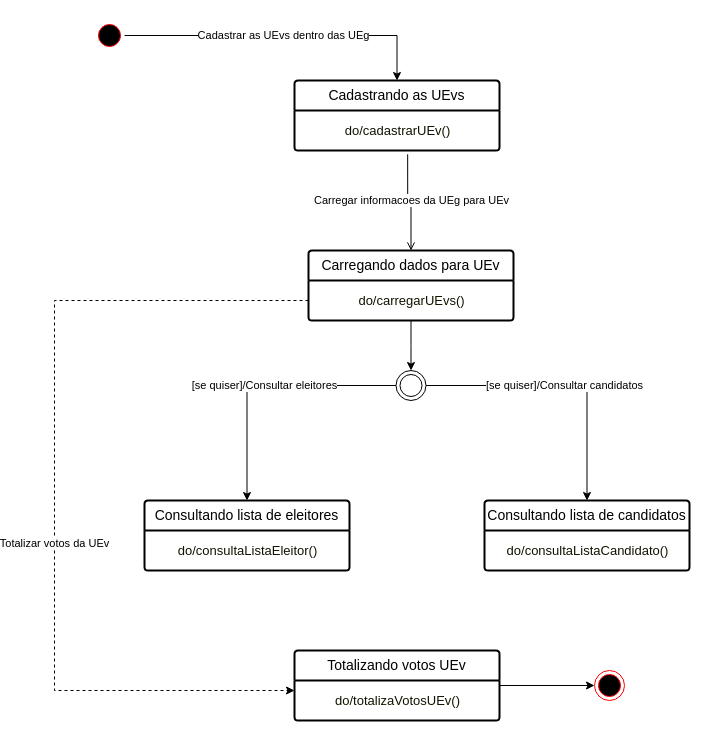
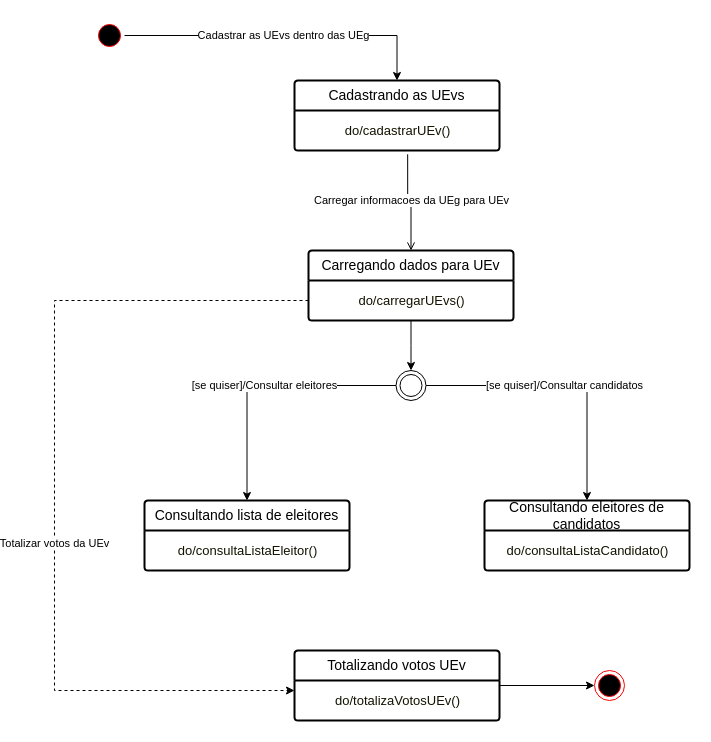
  <mxCell id="0" />
  <mxCell id="1" parent="0" />
  <mxCell id="2" value="Carregar informacoes da UEg para UEv" style="edgeStyle=orthogonalEdgeStyle;rounded=0;orthogonalLoop=1;jettySize=auto;html=1;exitX=0.552;exitY=1.095;exitDx=0;exitDy=0;exitPerimeter=0;endArrow=open;" parent="1" source="8" target="5" edge="1"><mxGeometry relative="1" as="geometry" /></mxCell>
  <mxCell id="3" value="Cadastrar as UEvs dentro das UEg" style="edgeStyle=orthogonalEdgeStyle;rounded=0;orthogonalLoop=1;jettySize=auto;html=1;" parent="1" source="4" target="7" edge="1"><mxGeometry relative="1" as="geometry" /></mxCell>
  <mxCell id="4" value="" style="ellipse;html=1;shape=startState;fillColor=#000000;strokeColor=#ff0000;" parent="1" vertex="1"><mxGeometry x="60" y="20" width="30" height="30" as="geometry" /></mxCell>
  <mxCell id="5" value="Carregando dados para UEv" style="swimlane;childLayout=stackLayout;horizontal=1;startSize=30;horizontalStack=0;rounded=1;fontSize=14;fontStyle=0;strokeWidth=2;resizeParent=0;resizeLast=1;shadow=0;dashed=0;align=center;arcSize=4;whiteSpace=wrap;html=1;" parent="1" vertex="1"><mxGeometry x="274" y="250" width="205" height="70" as="geometry"><mxRectangle x="85" y="200" width="140" height="50" as="alternateBounds" /></mxGeometry></mxCell>
  <mxCell id="6" value="&lt;font style=&quot;font-size: 13px;&quot;&gt;&lt;span style=&quot;background-color: rgb(255, 255, 255); color: rgb(19, 19, 0);&quot;&gt;do/carregarUEvs()&lt;/span&gt;&lt;/font&gt;" style="text;html=1;align=center;verticalAlign=middle;resizable=0;points=[];autosize=1;strokeColor=none;fillColor=none;" parent="5" vertex="1"><mxGeometry y="30" width="205" height="40" as="geometry" /></mxCell>
  <mxCell id="7" value="Cadastrando as UEvs" style="swimlane;childLayout=stackLayout;horizontal=1;startSize=30;horizontalStack=0;rounded=1;fontSize=14;fontStyle=0;strokeWidth=2;resizeParent=0;resizeLast=1;shadow=0;dashed=0;align=center;arcSize=4;whiteSpace=wrap;html=1;" parent="1" vertex="1"><mxGeometry x="260" y="80" width="205" height="70" as="geometry"><mxRectangle x="85" y="200" width="140" height="50" as="alternateBounds" /></mxGeometry></mxCell>
  <mxCell id="8" value="&lt;font style=&quot;font-size: 13px;&quot;&gt;&lt;span style=&quot;background-color: rgb(255, 255, 255); color: rgb(19, 19, 0);&quot;&gt;do/cadastrarUEv()&lt;/span&gt;&lt;/font&gt;" style="text;html=1;align=center;verticalAlign=middle;resizable=0;points=[];autosize=1;strokeColor=none;fillColor=none;" parent="7" vertex="1"><mxGeometry y="30" width="205" height="40" as="geometry" /></mxCell>
  <mxCell id="9" value="Consultando lista de eleitores" style="swimlane;childLayout=stackLayout;horizontal=1;startSize=30;horizontalStack=0;rounded=1;fontSize=14;fontStyle=0;strokeWidth=2;resizeParent=0;resizeLast=1;shadow=0;dashed=0;align=center;arcSize=4;whiteSpace=wrap;html=1;" parent="1" vertex="1"><mxGeometry x="110" y="500" width="205" height="70" as="geometry"><mxRectangle x="85" y="200" width="140" height="50" as="alternateBounds" /></mxGeometry></mxCell>
  <mxCell id="10" value="&lt;font style=&quot;font-size: 13px;&quot;&gt;&lt;span style=&quot;background-color: rgb(255, 255, 255); color: rgb(19, 19, 0);&quot;&gt;do/consultaListaEleitor()&lt;/span&gt;&lt;/font&gt;" style="text;html=1;align=center;verticalAlign=middle;resizable=0;points=[];autosize=1;strokeColor=none;fillColor=none;" parent="9" vertex="1"><mxGeometry y="30" width="205" height="40" as="geometry" /></mxCell>
- <mxCell id="11" value="Consultando lista de candidatos" style="swimlane;childLayout=stackLayout;horizontal=1;startSize=30;horizontalStack=0;rounded=1;fontSize=14;fontStyle=0;strokeWidth=2;resizeParent=0;resizeLast=1;shadow=0;dashed=0;align=center;arcSize=4;whiteSpace=wrap;html=1;" parent="1" vertex="1"><mxGeometry x="450" y="500" width="205" height="70" as="geometry"><mxRectangle x="85" y="200" width="140" height="50" as="alternateBounds" /></mxGeometry></mxCell>
+ <mxCell id="11" value="Consultando eleitores de candidatos" style="swimlane;childLayout=stackLayout;horizontal=1;startSize=30;horizontalStack=0;rounded=1;fontSize=14;fontStyle=0;strokeWidth=2;resizeParent=0;resizeLast=1;shadow=0;dashed=0;align=center;arcSize=4;whiteSpace=wrap;html=1;" parent="1" vertex="1"><mxGeometry x="450" y="500" width="205" height="70" as="geometry"><mxRectangle x="85" y="200" width="140" height="50" as="alternateBounds" /></mxGeometry></mxCell>
  <mxCell id="12" value="&lt;font style=&quot;font-size: 13px;&quot;&gt;&lt;span style=&quot;background-color: rgb(255, 255, 255); color: rgb(19, 19, 0);&quot;&gt;do/consultaListaCandidato()&lt;/span&gt;&lt;/font&gt;" style="text;html=1;align=center;verticalAlign=middle;resizable=0;points=[];autosize=1;strokeColor=none;fillColor=none;" parent="11" vertex="1"><mxGeometry y="30" width="205" height="40" as="geometry" /></mxCell>
  <mxCell id="13" value="[se quiser]/Consultar eleitores" style="edgeStyle=orthogonalEdgeStyle;rounded=0;orthogonalLoop=1;jettySize=auto;html=1;" parent="1" source="15" target="9" edge="1"><mxGeometry relative="1" as="geometry" /></mxCell>
  <mxCell id="14" value="[se quiser]/Consultar candidatos" style="edgeStyle=orthogonalEdgeStyle;rounded=0;orthogonalLoop=1;jettySize=auto;html=1;" parent="1" source="15" target="11" edge="1"><mxGeometry relative="1" as="geometry" /></mxCell>
  <mxCell id="15" value="" style="ellipse;html=1;shape=endState;fillColor=none;strokeColor=default;" parent="1" vertex="1"><mxGeometry x="361.5" y="370" width="30" height="30" as="geometry" /></mxCell>
  <mxCell id="16" style="edgeStyle=orthogonalEdgeStyle;rounded=0;orthogonalLoop=1;jettySize=auto;html=1;entryX=0.5;entryY=0;entryDx=0;entryDy=0;" parent="1" source="6" edge="1"><mxGeometry relative="1" as="geometry"><mxPoint x="376.5" y="370" as="targetPoint" /></mxGeometry></mxCell>
  <mxCell id="17" style="edgeStyle=orthogonalEdgeStyle;rounded=0;orthogonalLoop=1;jettySize=auto;html=1;entryX=0;entryY=0.5;entryDx=0;entryDy=0;" parent="1" source="18" target="21" edge="1"><mxGeometry relative="1" as="geometry" /></mxCell>
  <mxCell id="18" value="Totalizando votos UEv" style="swimlane;childLayout=stackLayout;horizontal=1;startSize=30;horizontalStack=0;rounded=1;fontSize=14;fontStyle=0;strokeWidth=2;resizeParent=0;resizeLast=1;shadow=0;dashed=0;align=center;arcSize=4;whiteSpace=wrap;html=1;" parent="1" vertex="1"><mxGeometry x="260" y="650" width="205" height="70" as="geometry"><mxRectangle x="85" y="200" width="140" height="50" as="alternateBounds" /></mxGeometry></mxCell>
  <mxCell id="19" value="&lt;font style=&quot;font-size: 13px;&quot;&gt;&lt;span style=&quot;background-color: rgb(255, 255, 255); color: rgb(19, 19, 0);&quot;&gt;do/totalizaVotosUEv()&lt;/span&gt;&lt;/font&gt;" style="text;html=1;align=center;verticalAlign=middle;resizable=0;points=[];autosize=1;strokeColor=none;fillColor=none;" parent="18" vertex="1"><mxGeometry y="30" width="205" height="40" as="geometry" /></mxCell>
  <mxCell id="20" value="Totalizar votos da UEv" style="edgeStyle=orthogonalEdgeStyle;rounded=0;orthogonalLoop=1;jettySize=auto;html=1;dashed=1;" parent="1" source="6" target="18" edge="1"><mxGeometry x="0.125" relative="1" as="geometry"><Array as="points"><mxPoint x="20" y="300" /><mxPoint x="20" y="690" /></Array><mxPoint as="offset" /></mxGeometry></mxCell>
  <mxCell id="21" value="" style="ellipse;html=1;shape=endState;fillColor=#000000;strokeColor=#ff0000;" parent="1" vertex="1"><mxGeometry x="560" y="670" width="30" height="30" as="geometry" /></mxCell>
